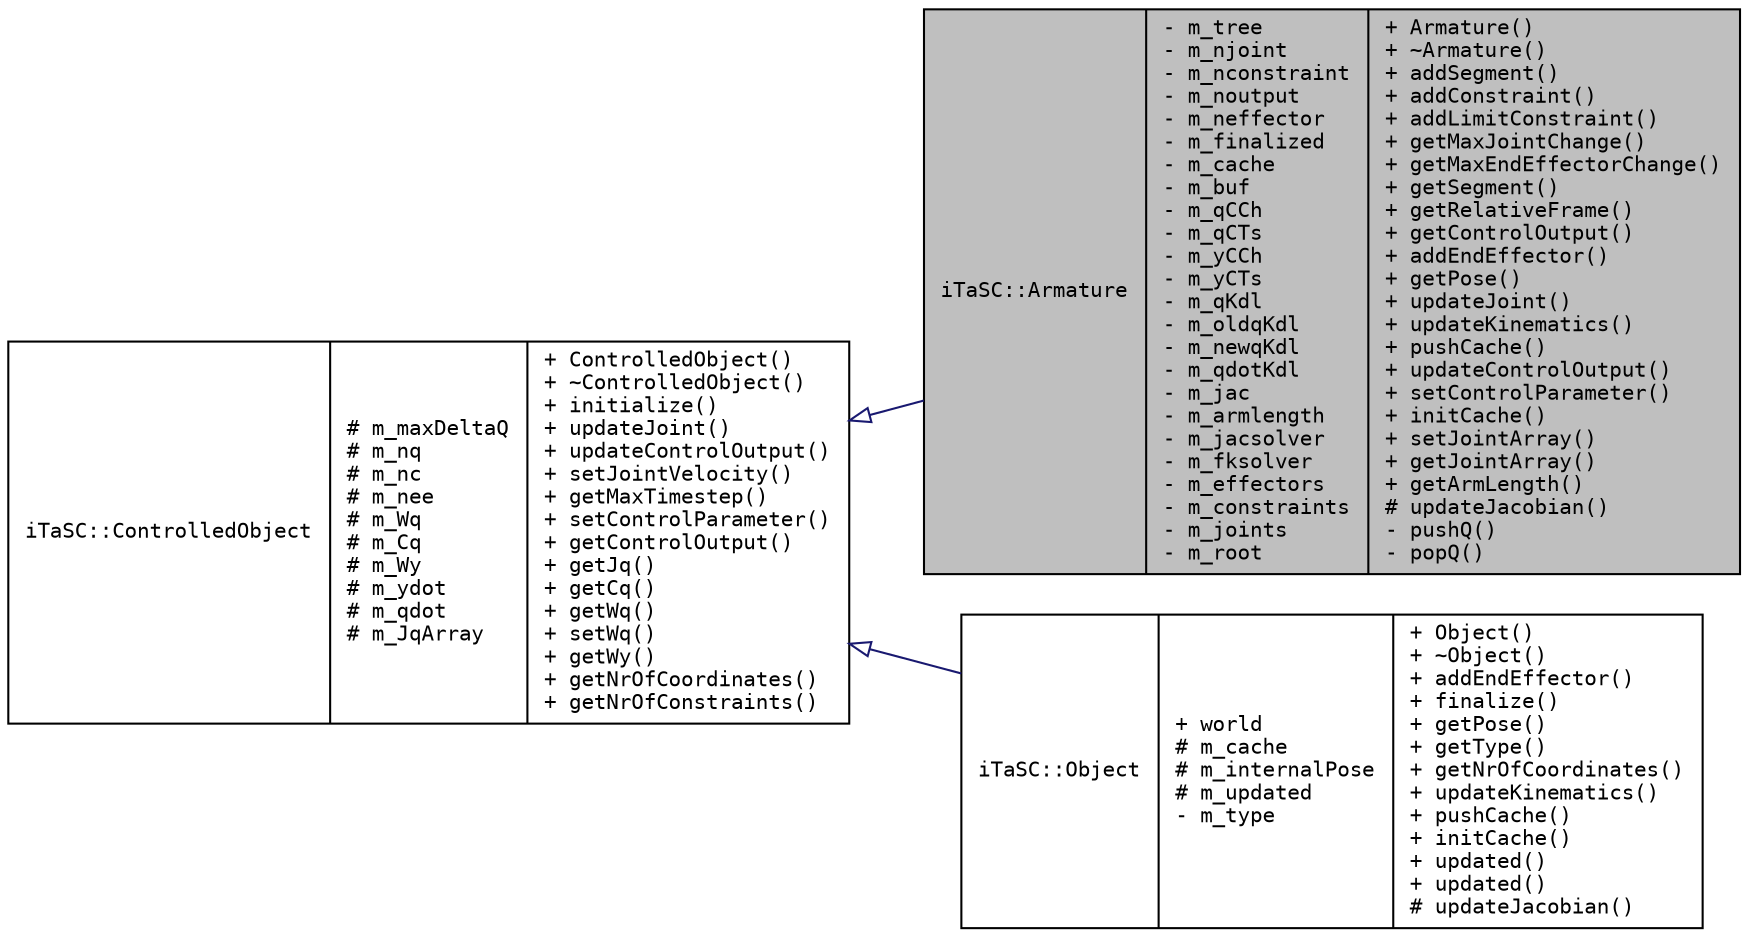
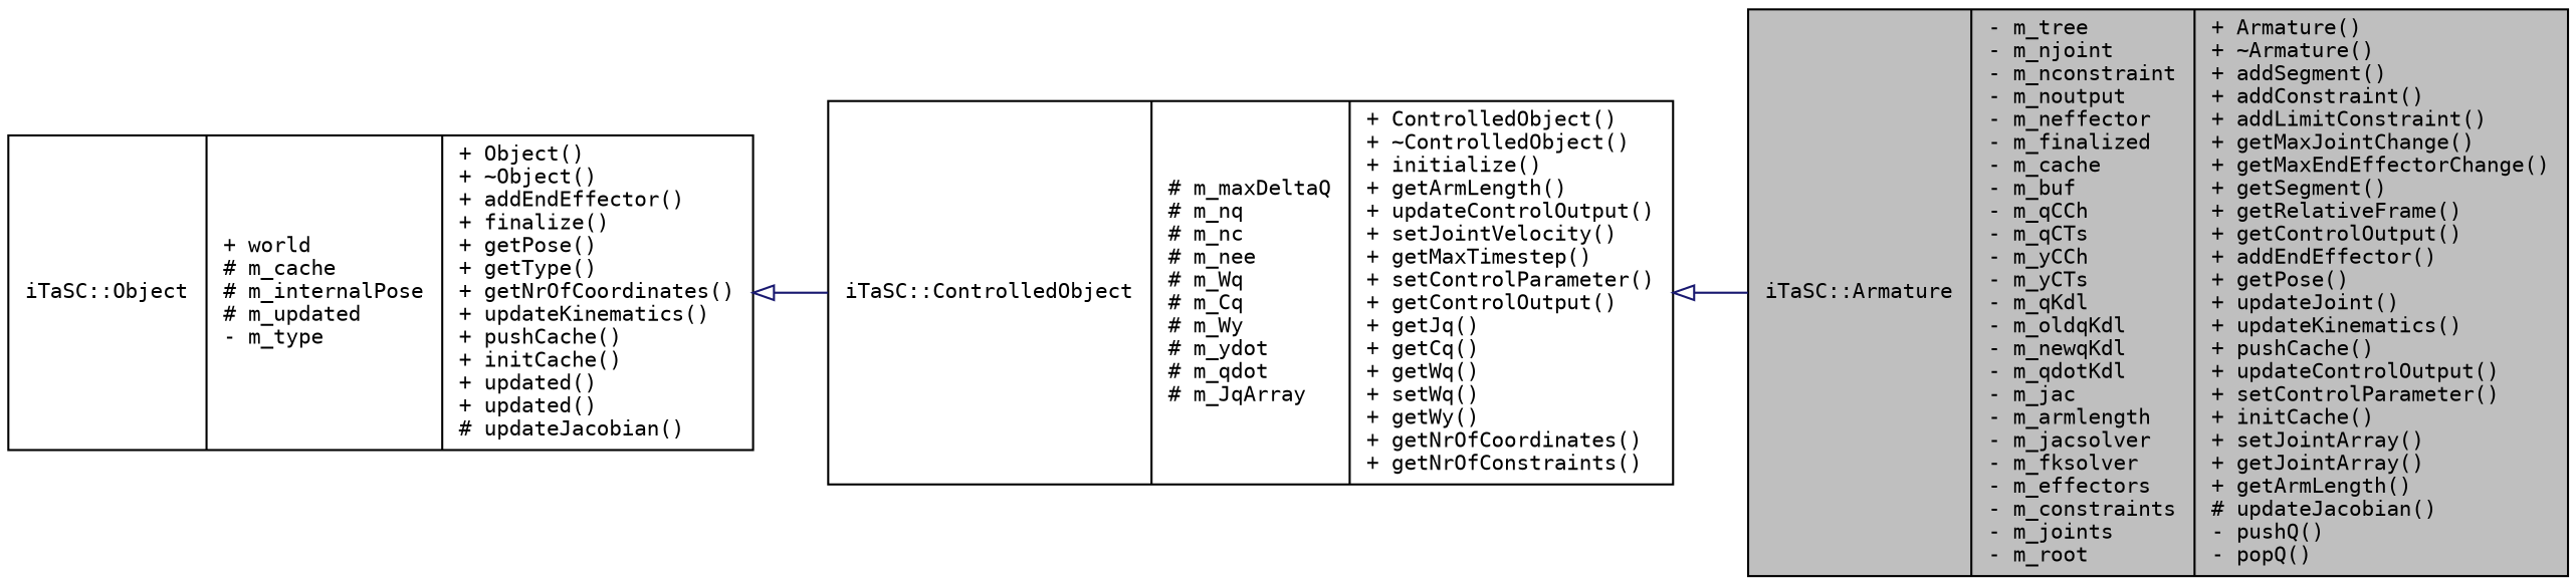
  digraph {
    fontname="DejaVu Sans Mono"
    rankdir=LR
    node [color=black fillcolor=white fontname="DejaVu Sans Mono" fontsize=10 shape=record style=filled]
    edge [arrowtail=empty color=midnightblue dir=back fontname="DejaVu Sans Mono" fontsize=10 labelfontname=Helvetica labelfontsize=10 style=solid]
    n1 [fillcolor=grey75 fontcolor=black height=0.2 label="{iTaSC::Armature\n|- m_tree\l- m_njoint\l- m_nconstraint\l- m_noutput\l- m_neffector\l- m_finalized\l- m_cache\l- m_buf\l- m_qCCh\l- m_qCTs\l- m_yCCh\l- m_yCTs\l- m_qKdl\l- m_oldqKdl\l- m_newqKdl\l- m_qdotKdl\l- m_jac\l- m_armlength\l- m_jacsolver\l- m_fksolver\l- m_effectors\l- m_constraints\l- m_joints\l- m_root\l|+ Armature()\l+ ~Armature()\l+ addSegment()\l+ addConstraint()\l+ addLimitConstraint()\l+ getMaxJointChange()\l+ getMaxEndEffectorChange()\l+ getSegment()\l+ getRelativeFrame()\l+ getControlOutput()\l+ addEndEffector()\l+ getPose()\l+ updateJoint()\l+ updateKinematics()\l+ pushCache()\l+ updateControlOutput()\l+ setControlParameter()\l+ initCache()\l+ setJointArray()\l+ getJointArray()\l+ getArmLength()\l# updateJacobian()\l- pushQ()\l- popQ()\l}" width=0.4]
-   n2 [height=0.2 label="{iTaSC::ControlledObject\n|# m_maxDeltaQ\l# m_nq\l# m_nc\l# m_nee\l# m_Wq\l# m_Cq\l# m_Wy\l# m_ydot\l# m_qdot\l# m_JqArray\l|+ ControlledObject()\l+ ~ControlledObject()\l+ initialize()\l+ updateJoint()\l+ updateControlOutput()\l+ setJointVelocity()\l+ getMaxTimestep()\l+ setControlParameter()\l+ getControlOutput()\l+ getJq()\l+ getCq()\l+ getWq()\l+ setWq()\l+ getWy()\l+ getNrOfCoordinates()\l+ getNrOfConstraints()\l}" width=0.4]
+   n2 [height=0.2 label="{iTaSC::ControlledObject\n|# m_maxDeltaQ\l# m_nq\l# m_nc\l# m_nee\l# m_Wq\l# m_Cq\l# m_Wy\l# m_ydot\l# m_qdot\l# m_JqArray\l|+ ControlledObject()\l+ ~ControlledObject()\l+ initialize()\l+ getArmLength()\l+ updateControlOutput()\l+ setJointVelocity()\l+ getMaxTimestep()\l+ setControlParameter()\l+ getControlOutput()\l+ getJq()\l+ getCq()\l+ getWq()\l+ setWq()\l+ getWy()\l+ getNrOfCoordinates()\l+ getNrOfConstraints()\l}" width=0.4]
    n3 [height=0.2 label="{iTaSC::Object\n|+ world\l# m_cache\l# m_internalPose\l# m_updated\l- m_type\l|+ Object()\l+ ~Object()\l+ addEndEffector()\l+ finalize()\l+ getPose()\l+ getType()\l+ getNrOfCoordinates()\l+ updateKinematics()\l+ pushCache()\l+ initCache()\l+ updated()\l+ updated()\l# updateJacobian()\l}" width=0.4]
    n2 -> n1
-   n2 -> n3
+   n3 -> n2
  }
